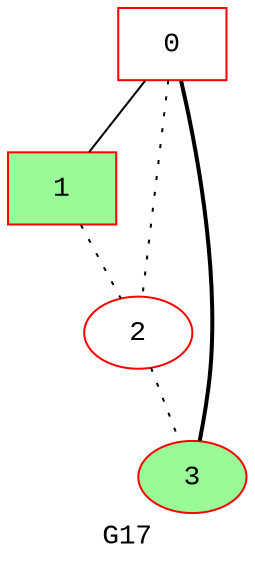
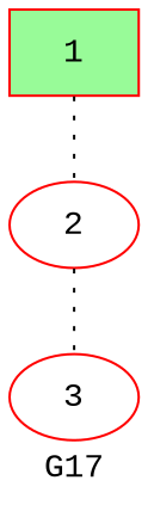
  strict graph {
    fontname="Liberation Mono"
    label=G17
    node [color=red fillcolor=palegreen fontname="Liberation Mono" shape=box style=filled]
    edge [fontname="Liberation Mono" style=dotted]
    1
-   0 [fillcolor=white]
    2 [fillcolor=white shape=ellipse]
-   3 [shape=ellipse]
+   3 [fillcolor=white shape=ellipse]
    1 -- 2
-   0 -- 1 [style=solid]
-   0 -- 2
-   0 -- 3 [style=bold]
    2 -- 3
  }
